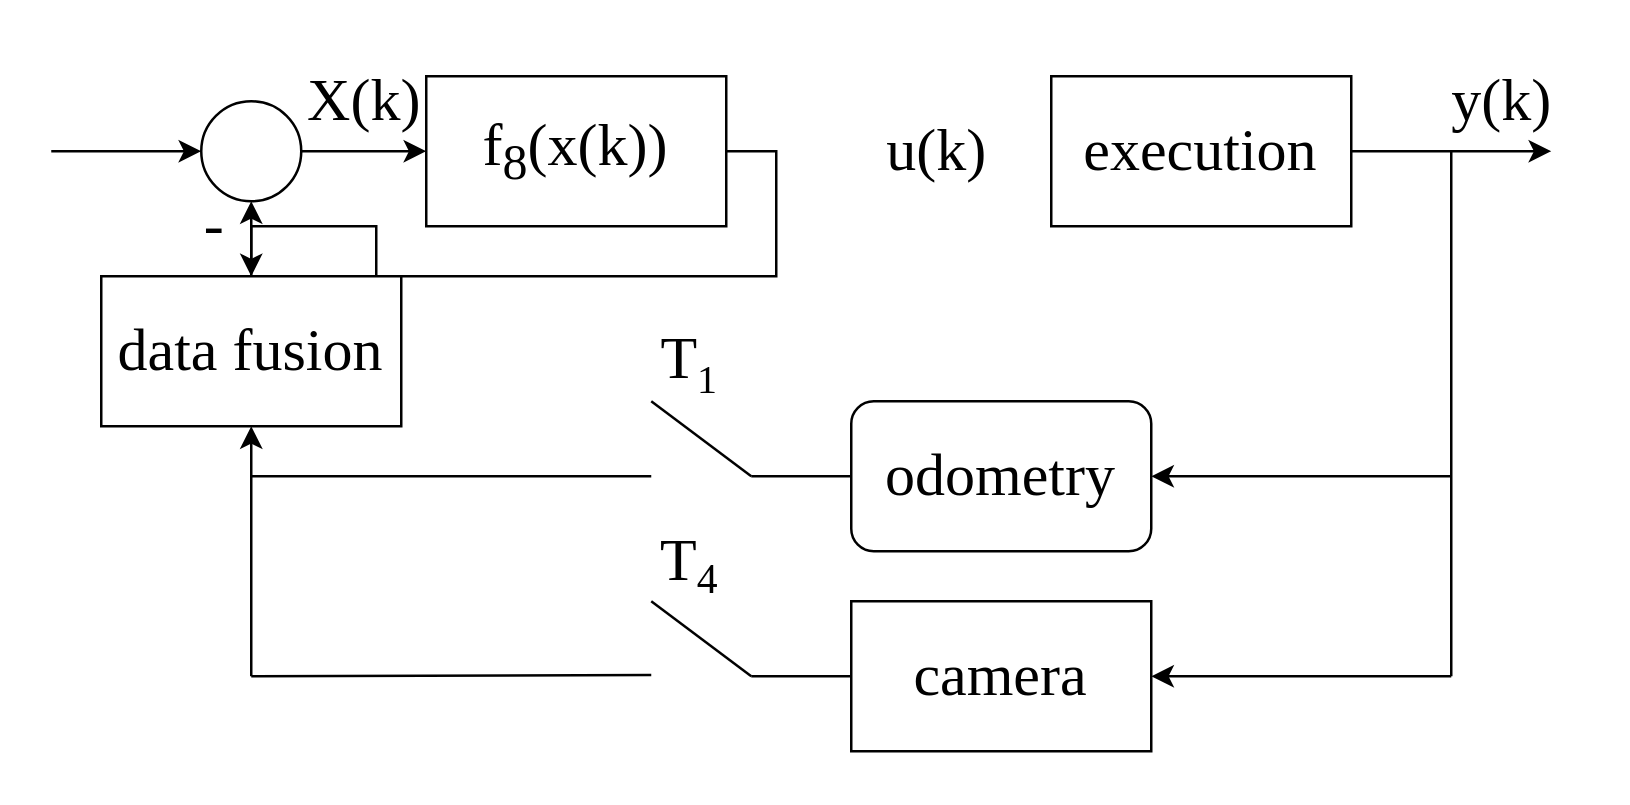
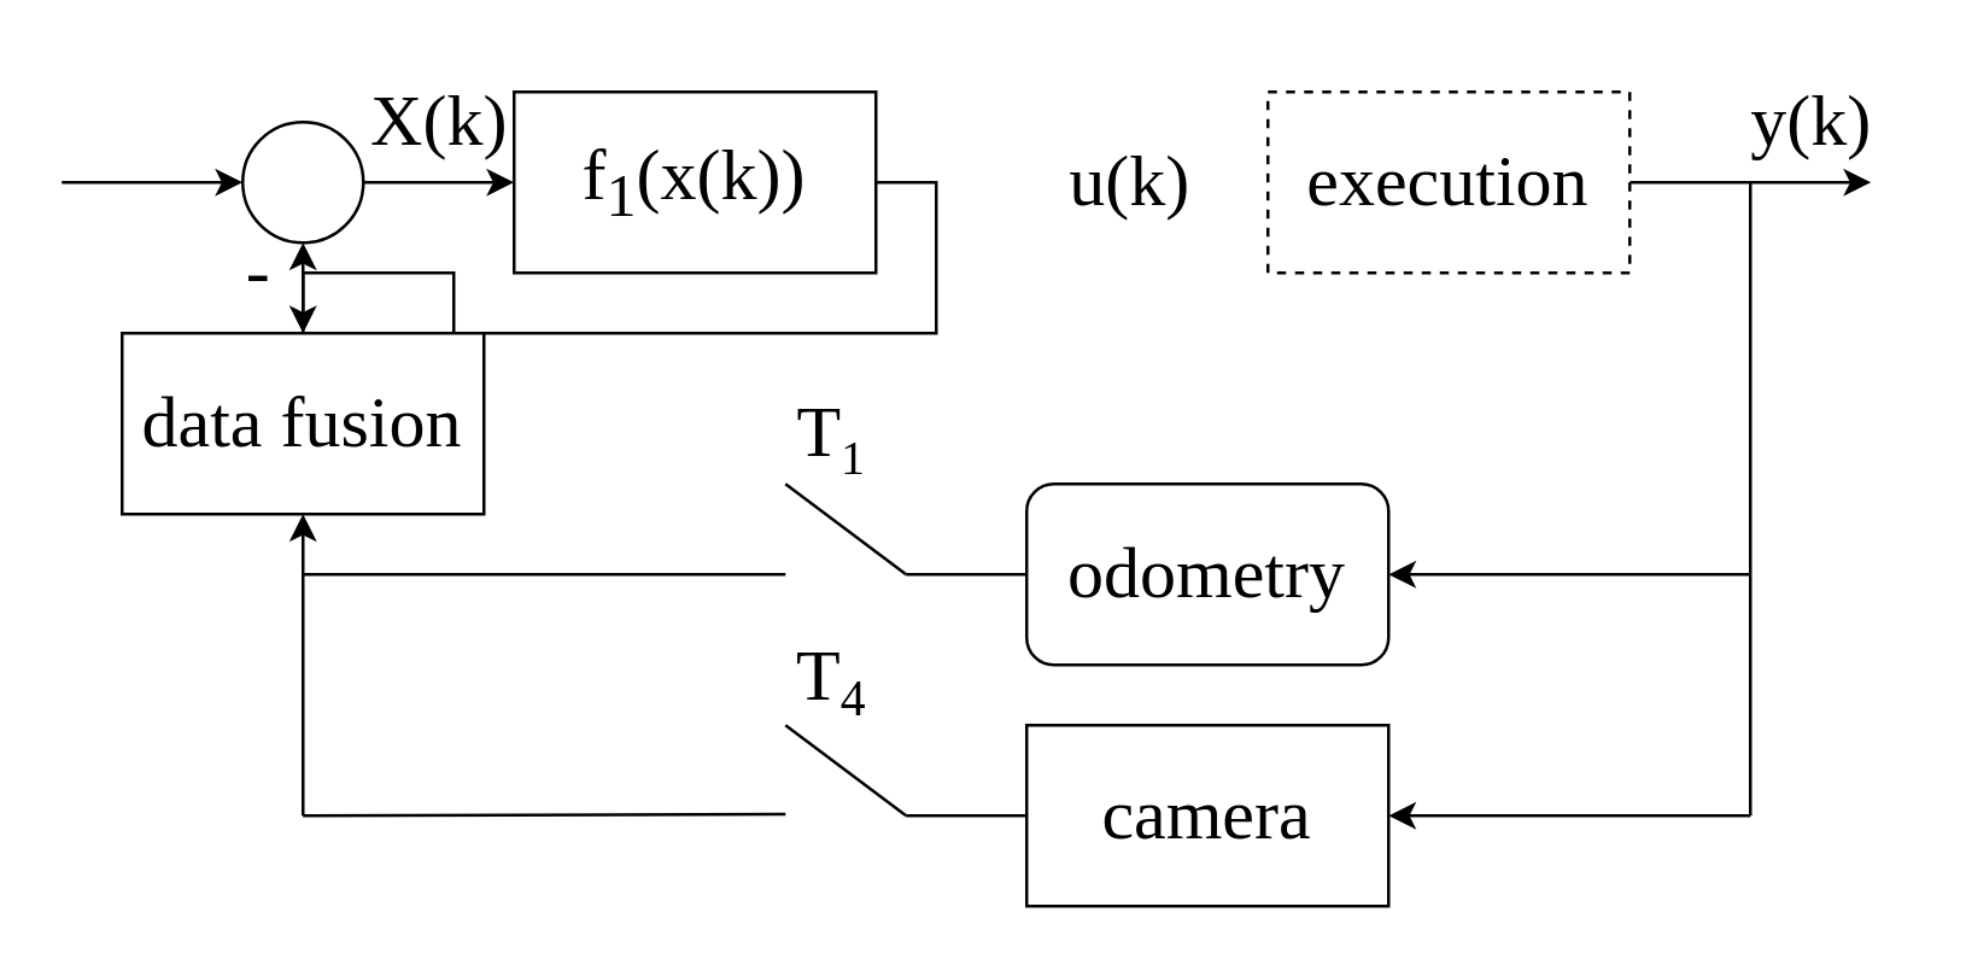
  <mxCell id="0" />
  <mxCell id="1" parent="0" />
  <mxCell id="2" style="edgeStyle=orthogonalEdgeStyle;rounded=0;orthogonalLoop=1;jettySize=auto;html=1;exitX=1;exitY=0.5;exitDx=0;exitDy=0;fontFamily=Times New Roman;fontSize=24;" parent="1" source="3" edge="1"><mxGeometry relative="1" as="geometry"><mxPoint x="620" y="60" as="targetPoint" /></mxGeometry></mxCell>
- <mxCell id="3" value="&lt;font style=&quot;font-size: 24px;&quot; face=&quot;Times New Roman&quot;&gt;execution&lt;/font&gt;" style="rounded=0;whiteSpace=wrap;html=1;" parent="1" vertex="1"><mxGeometry x="420" y="30" width="120" height="60" as="geometry" /></mxCell>
+ <mxCell id="3" value="&lt;font style=&quot;font-size: 24px;&quot; face=&quot;Times New Roman&quot;&gt;execution&lt;/font&gt;" style="rounded=0;whiteSpace=wrap;html=1;dashed=1;" parent="1" vertex="1"><mxGeometry x="420" y="30" width="120" height="60" as="geometry" /></mxCell>
  <mxCell id="4" value="y(k)" style="text;html=1;align=center;verticalAlign=middle;resizable=0;points=[];autosize=1;strokeColor=none;fillColor=none;fontSize=24;fontFamily=Times New Roman;" parent="1" vertex="1"><mxGeometry x="570" y="20" width="60" height="40" as="geometry" /></mxCell>
  <mxCell id="5" style="edgeStyle=orthogonalEdgeStyle;rounded=0;orthogonalLoop=1;jettySize=auto;html=1;exitX=1;exitY=0.5;exitDx=0;exitDy=0;fontFamily=Times New Roman;fontSize=24;" parent="1" source="6" target="28" edge="1"><mxGeometry relative="1" as="geometry" /></mxCell>
- <mxCell id="6" value="f&lt;sub&gt;8&lt;/sub&gt;(x(k))" style="rounded=0;whiteSpace=wrap;html=1;fontFamily=Times New Roman;fontSize=24;" parent="1" vertex="1"><mxGeometry x="170" y="30" width="120" height="60" as="geometry" /></mxCell>
+ <mxCell id="6" value="f&lt;sub&gt;1&lt;/sub&gt;(x(k))" style="rounded=0;whiteSpace=wrap;html=1;fontFamily=Times New Roman;fontSize=24;" parent="1" vertex="1"><mxGeometry x="170" y="30" width="120" height="60" as="geometry" /></mxCell>
  <mxCell id="7" value="u(k)" style="text;html=1;align=center;verticalAlign=middle;resizable=0;points=[];autosize=1;strokeColor=none;fillColor=none;fontSize=24;fontFamily=Times New Roman;" parent="1" vertex="1"><mxGeometry x="344" y="40" width="60" height="40" as="geometry" /></mxCell>
  <mxCell id="8" value="odometry" style="whiteSpace=wrap;html=1;fontFamily=Times New Roman;fontSize=24;rounded=1;" parent="1" vertex="1"><mxGeometry x="340" y="160" width="120" height="60" as="geometry" /></mxCell>
  <mxCell id="9" value="" style="endArrow=none;html=1;rounded=0;fontFamily=Times New Roman;fontSize=24;" parent="1" edge="1"><mxGeometry width="50" height="50" relative="1" as="geometry"><mxPoint x="580" y="270" as="sourcePoint" /><mxPoint x="580" y="60" as="targetPoint" /></mxGeometry></mxCell>
  <mxCell id="10" value="camera" style="rounded=0;whiteSpace=wrap;html=1;fontFamily=Times New Roman;fontSize=24;" parent="1" vertex="1"><mxGeometry x="340" y="240" width="120" height="60" as="geometry" /></mxCell>
  <mxCell id="11" value="" style="endArrow=classic;html=1;rounded=0;fontFamily=Times New Roman;fontSize=24;entryX=1;entryY=0.5;entryDx=0;entryDy=0;" parent="1" target="8" edge="1"><mxGeometry width="50" height="50" relative="1" as="geometry"><mxPoint x="580" y="190" as="sourcePoint" /><mxPoint x="600" y="150" as="targetPoint" /></mxGeometry></mxCell>
  <mxCell id="12" value="" style="endArrow=classic;html=1;rounded=0;fontFamily=Times New Roman;fontSize=24;entryX=1;entryY=0.5;entryDx=0;entryDy=0;" parent="1" target="10" edge="1"><mxGeometry width="50" height="50" relative="1" as="geometry"><mxPoint x="580" y="270" as="sourcePoint" /><mxPoint x="490" y="270" as="targetPoint" /></mxGeometry></mxCell>
  <mxCell id="13" value="" style="endArrow=none;html=1;rounded=0;fontFamily=Times New Roman;fontSize=24;exitX=0;exitY=0.5;exitDx=0;exitDy=0;" parent="1" source="8" edge="1"><mxGeometry width="50" height="50" relative="1" as="geometry"><mxPoint x="330" y="170" as="sourcePoint" /><mxPoint x="300" y="190" as="targetPoint" /></mxGeometry></mxCell>
  <mxCell id="14" value="" style="endArrow=none;html=1;rounded=0;fontFamily=Times New Roman;fontSize=24;exitX=0;exitY=0.5;exitDx=0;exitDy=0;" parent="1" source="10" edge="1"><mxGeometry width="50" height="50" relative="1" as="geometry"><mxPoint x="280" y="300" as="sourcePoint" /><mxPoint x="300" y="270" as="targetPoint" /></mxGeometry></mxCell>
  <mxCell id="15" value="" style="endArrow=none;html=1;rounded=0;fontFamily=Times New Roman;fontSize=24;" parent="1" edge="1"><mxGeometry width="50" height="50" relative="1" as="geometry"><mxPoint x="300" y="190" as="sourcePoint" /><mxPoint x="260" y="160" as="targetPoint" /></mxGeometry></mxCell>
  <mxCell id="16" value="" style="endArrow=none;html=1;rounded=0;fontFamily=Times New Roman;fontSize=24;" parent="1" edge="1"><mxGeometry width="50" height="50" relative="1" as="geometry"><mxPoint x="300" y="270" as="sourcePoint" /><mxPoint x="260" y="240" as="targetPoint" /></mxGeometry></mxCell>
  <mxCell id="17" value="T&lt;sub&gt;&lt;font style=&quot;font-size: 16px;&quot;&gt;1&lt;/font&gt;&lt;/sub&gt;" style="text;html=1;align=center;verticalAlign=middle;resizable=0;points=[];autosize=1;strokeColor=none;fillColor=none;fontSize=24;fontFamily=Times New Roman;" parent="1" vertex="1"><mxGeometry x="250" y="120" width="50" height="50" as="geometry" /></mxCell>
  <mxCell id="18" value="T&lt;span style=&quot;font-size: 20px;&quot;&gt;&lt;sub&gt;4&lt;/sub&gt;&lt;/span&gt;" style="text;html=1;align=center;verticalAlign=middle;resizable=0;points=[];autosize=1;strokeColor=none;fillColor=none;fontSize=24;fontFamily=Times New Roman;" parent="1" vertex="1"><mxGeometry x="250" y="200" width="50" height="50" as="geometry" /></mxCell>
  <mxCell id="19" value="" style="endArrow=none;html=1;rounded=0;fontFamily=Times New Roman;fontSize=16;" parent="1" edge="1"><mxGeometry width="50" height="50" relative="1" as="geometry"><mxPoint x="260" y="190" as="sourcePoint" /><mxPoint x="100" y="190" as="targetPoint" /></mxGeometry></mxCell>
  <mxCell id="20" value="" style="endArrow=none;html=1;rounded=0;fontFamily=Times New Roman;fontSize=16;" parent="1" edge="1"><mxGeometry width="50" height="50" relative="1" as="geometry"><mxPoint x="260" y="269.5" as="sourcePoint" /><mxPoint x="100" y="270" as="targetPoint" /></mxGeometry></mxCell>
  <mxCell id="21" style="edgeStyle=orthogonalEdgeStyle;rounded=0;orthogonalLoop=1;jettySize=auto;html=1;exitX=1;exitY=0.5;exitDx=0;exitDy=0;entryX=0;entryY=0.5;entryDx=0;entryDy=0;fontFamily=Times New Roman;fontSize=16;" parent="1" source="22" target="6" edge="1"><mxGeometry relative="1" as="geometry" /></mxCell>
  <mxCell id="22" value="" style="ellipse;whiteSpace=wrap;html=1;aspect=fixed;fontFamily=Times New Roman;fontSize=16;" parent="1" vertex="1"><mxGeometry x="80" y="40" width="40" height="40" as="geometry" /></mxCell>
  <mxCell id="23" value="" style="endArrow=classic;html=1;rounded=0;fontFamily=Times New Roman;fontSize=16;" parent="1" edge="1"><mxGeometry width="50" height="50" relative="1" as="geometry"><mxPoint x="100" y="270" as="sourcePoint" /><mxPoint x="100" y="170" as="targetPoint" /></mxGeometry></mxCell>
  <mxCell id="24" value="" style="endArrow=classic;html=1;rounded=0;fontFamily=Times New Roman;fontSize=16;entryX=0;entryY=0.5;entryDx=0;entryDy=0;" parent="1" target="22" edge="1"><mxGeometry width="50" height="50" relative="1" as="geometry"><mxPoint x="20" y="60" as="sourcePoint" /><mxPoint x="70" y="30" as="targetPoint" /></mxGeometry></mxCell>
  <mxCell id="25" value="&lt;font style=&quot;font-size: 24px;&quot;&gt;X(k)&lt;/font&gt;" style="text;html=1;align=center;verticalAlign=middle;resizable=0;points=[];autosize=1;strokeColor=none;fillColor=none;fontSize=16;fontFamily=Times New Roman;" parent="1" vertex="1"><mxGeometry x="110" y="20" width="70" height="40" as="geometry" /></mxCell>
  <mxCell id="26" value="-" style="text;html=1;align=center;verticalAlign=middle;resizable=0;points=[];autosize=1;strokeColor=none;fillColor=none;fontSize=24;fontFamily=Times New Roman;" parent="1" vertex="1"><mxGeometry x="70" y="70" width="30" height="40" as="geometry" /></mxCell>
  <mxCell id="27" style="edgeStyle=orthogonalEdgeStyle;rounded=0;orthogonalLoop=1;jettySize=auto;html=1;exitX=0.5;exitY=0;exitDx=0;exitDy=0;" edge="1" parent="1" source="28" target="22"><mxGeometry relative="1" as="geometry" /></mxCell>
  <mxCell id="28" value="data fusion" style="rounded=0;whiteSpace=wrap;html=1;fontFamily=Times New Roman;fontSize=24;" vertex="1" parent="1"><mxGeometry x="40" y="110" width="120" height="60" as="geometry" /></mxCell>
